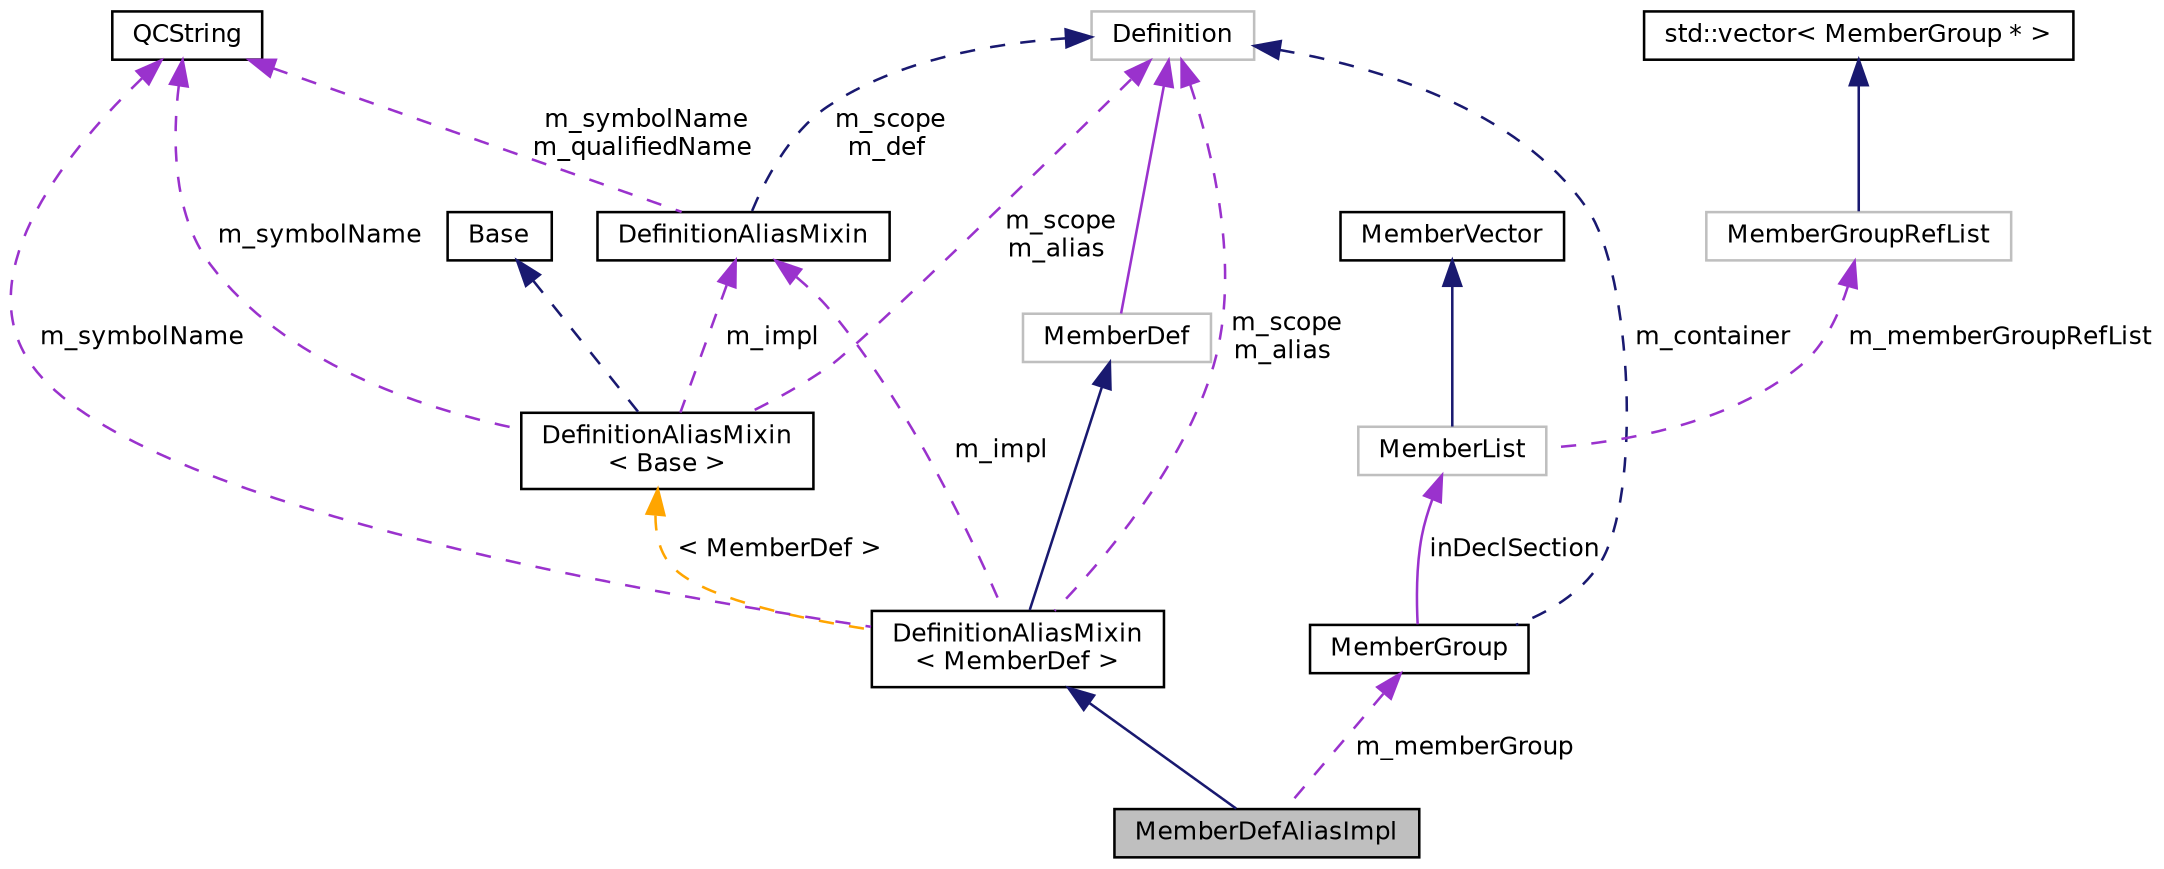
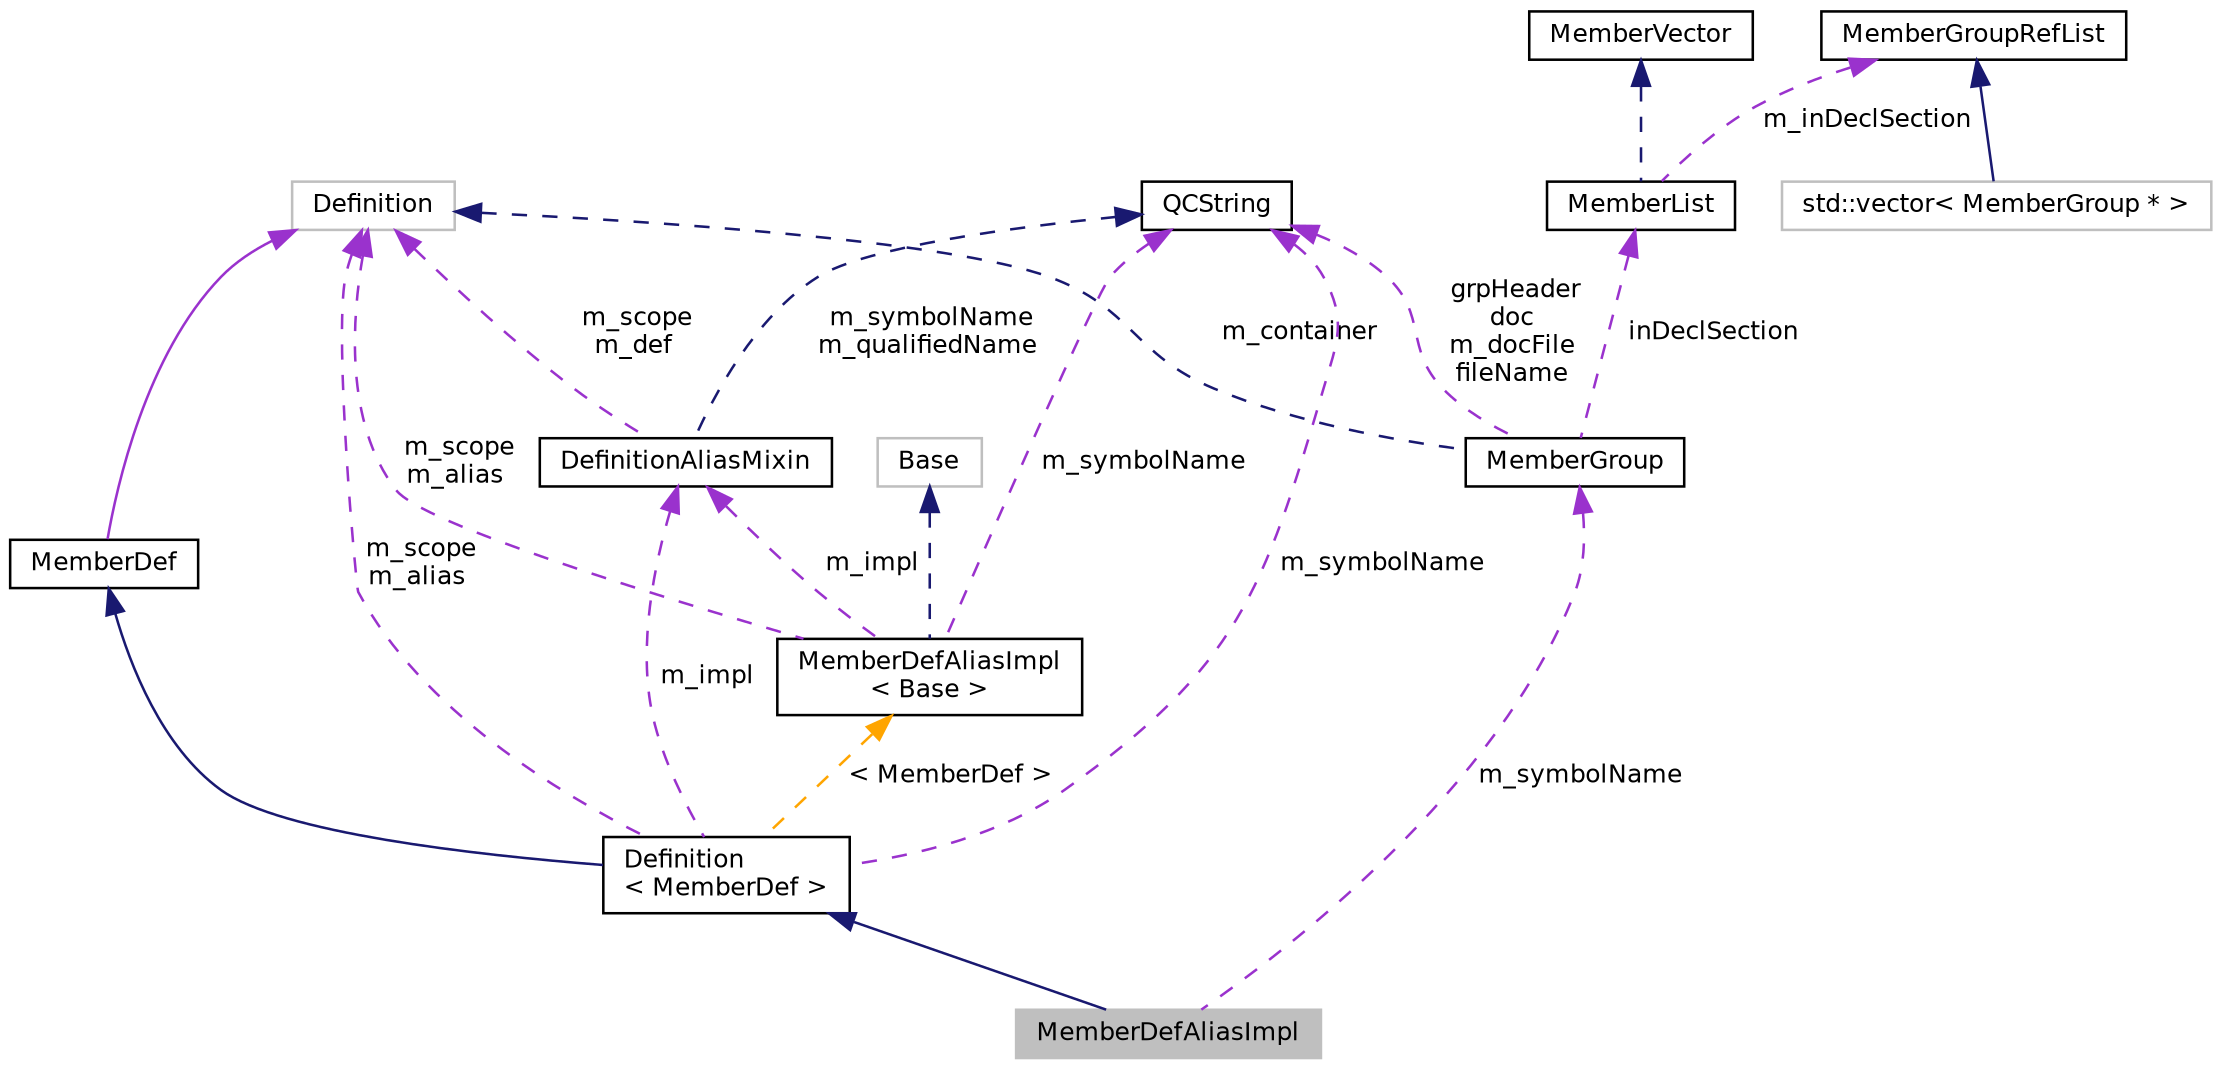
  digraph {
    rankdir=TB
    node [color=black fillcolor=white fontname=Helvetica fontsize=10 shape=record style=filled]
    edge [color=darkorchid3 dir=back fontname=Helvetica fontsize=10 labelfontname=Helvetica labelfontsize=10 style=dashed]
-   n1 [fillcolor=grey75 fontcolor=black height=0.2 label=MemberDefAliasImpl width=0.4]
-   n2 [height=0.2 label="DefinitionAliasMixin\l\< MemberDef \>" width=0.4]
-   n3 [color=grey75 height=0.2 label=MemberDef width=0.4]
+   n1 [color=grey75 fillcolor=grey75 fontcolor=black height=0.2 label=MemberDefAliasImpl width=0.4]
+   n2 [height=0.2 label="Definition\l\< MemberDef \>" width=0.4]
+   n3 [height=0.2 label=MemberDef width=0.4]
    n4 [color=grey75 height=0.2 label=Definition width=0.4]
    n5 [height=0.2 label=DefinitionAliasMixin width=0.4]
-   n6 [height=0.2 label="DefinitionAliasMixin\l\< Base \>" width=0.4]
+   n6 [height=0.2 label="MemberDefAliasImpl\l\< Base \>" width=0.4]
    n7 [height=0.2 label=MemberGroup width=0.4]
    n8 [height=0.2 label=QCString width=0.4]
-   n9 [height=0.2 label=Base width=0.4]
-   n10 [color=grey75 height=0.2 label=MemberList width=0.4]
+   n9 [color=grey75 height=0.2 label=Base width=0.4]
+   n10 [height=0.2 label=MemberList width=0.4]
    n11 [height=0.2 label=MemberVector width=0.4]
-   n12 [color=grey75 height=0.2 label=MemberGroupRefList width=0.4]
-   n13 [height=0.2 label="std::vector\< MemberGroup * \>" width=0.4]
+   n12 [height=0.2 label=MemberGroupRefList width=0.4]
+   n13 [color=grey75 height=0.2 label="std::vector\< MemberGroup * \>" width=0.4]
    n2 -> n1 [color=midnightblue style=solid]
    n3 -> n2 [color=midnightblue style=solid]
    n4 -> n2 [label=" m_scope\nm_alias"]
    n4 -> n3 [style=solid]
-   n4 -> n5 [color=midnightblue label=" m_scope\nm_def"]
+   n4 -> n5 [label=" m_scope\nm_def"]
    n4 -> n6 [label=" m_scope\nm_alias"]
    n4 -> n7 [color=midnightblue label=" m_container"]
    n5 -> n2 [label=" m_impl"]
    n5 -> n6 [label=" m_impl"]
    n6 -> n2 [color=orange label=" \< MemberDef \>"]
-   n7 -> n1 [label=" m_memberGroup"]
+   n7 -> n1 [label=" m_symbolName"]
    n8 -> n2 [label=" m_symbolName"]
-   n8 -> n5 [label=" m_symbolName\nm_qualifiedName"]
+   n8 -> n5 [color=midnightblue label=" m_symbolName\nm_qualifiedName"]
    n8 -> n6 [label=" m_symbolName"]
+   n8 -> n7 [label=" grpHeader\ndoc\nm_docFile\nfileName"]
    n9 -> n6 [color=midnightblue]
-   n10 -> n7 [label=" inDeclSection" style=solid]
-   n11 -> n10 [color=midnightblue style=solid]
-   n12 -> n10 [label=" m_memberGroupRefList"]
-   n13 -> n12 [color=midnightblue style=solid]
+   n10 -> n7 [label=" inDeclSection"]
+   n11 -> n10 [color=midnightblue]
+   n12 -> n10 [label=" m_inDeclSection"]
+   n12 -> n13 [color=midnightblue style=solid]
  }
